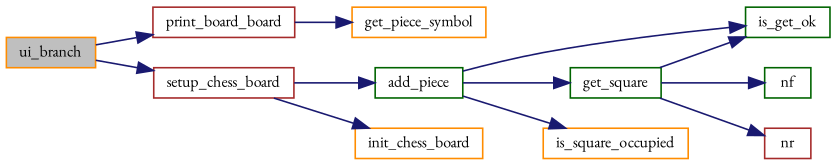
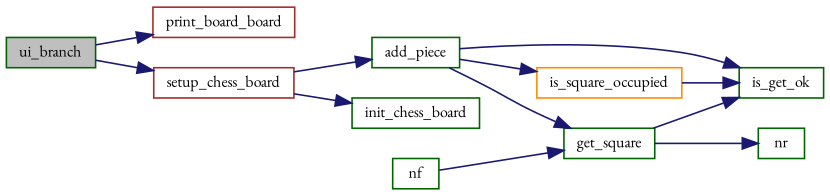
  digraph {
    fontname="EB Garamond"
    rankdir=LR
    node [color=darkgreen fillcolor=white fontname="EB Garamond" fontsize=10 shape=record style=filled]
    edge [color=midnightblue fontname="EB Garamond" fontsize=10 labelfontname="FreeSans.ttf" labelfontsize=10 style=solid]
-   n1 [color=darkorange fillcolor=grey75 fontcolor=black height=0.2 label=ui_branch width=0.4]
+   n1 [fillcolor=grey75 fontcolor=black height=0.2 label=ui_branch width=0.4]
    n2 [color=brown height=0.2 label=print_board_board width=0.4]
    n3 [color=brown height=0.2 label=setup_chess_board width=0.4]
-   n4 [color=darkorange height=0.2 label=get_piece_symbol width=0.4]
    n5 [height=0.2 label=add_piece width=0.4]
-   n6 [color=darkorange height=0.2 label=init_chess_board width=0.4]
+   n6 [height=0.2 label=init_chess_board width=0.4]
    n7 [height=0.2 label=get_square width=0.4]
    n8 [height=0.2 label=is_get_ok width=0.4]
    n9 [color=darkorange height=0.2 label=is_square_occupied width=0.4]
    n10 [height=0.2 label=nf width=0.4]
-   n11 [color=brown height=0.2 label=nr width=0.4]
+   n11 [height=0.2 label=nr width=0.4]
    n1 -> n2
    n1 -> n3
-   n2 -> n4
    n3 -> n5
    n3 -> n6
    n5 -> n7
    n5 -> n8
    n5 -> n9
    n7 -> n8
-   n7 -> n10
+   n10 -> n7
    n7 -> n11
+   n9 -> n8
  }
